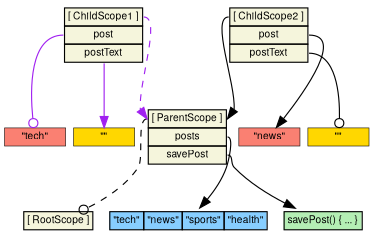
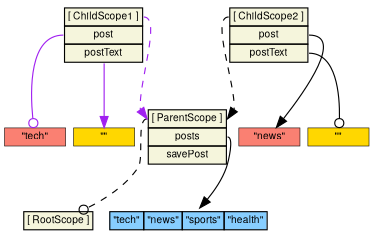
  digraph {
    nodesep=0.1
    rankdir=TB
    node [fontname="Helvetica,Sans" fontsize=9 margin="0.05, 0.04" penwidth=0.5 shape=plaintext]
    edge [arrowhead=normal color=black tailport=proto]
    n1 [height=0.2 label=<<table bgcolor="beige" border="0" cellborder="1" cellpadding="2" cellspacing="0">   <tr><td port="proto">[ RootScope ]</td></tr></table>>]
    n2 [height=0.2 label=<<table bgcolor="beige" border="0" cellborder="1" cellpadding="2" cellspacing="0">   <tr><td port="proto">[ ParentScope ]</td></tr>   <tr><td port="posts">posts</td></tr>   <tr><td port="savePost">savePost</td></tr>   </table>>]
    n3 [height=0.2 label=<<table bgcolor="skyblue1" border="0" cellborder="1" cellpadding="2" cellspacing="0">   <tr><td>"tech"</td><td>"news"</td><td>"sports"</td><td>"health"</td></tr></table>>]
-   n4 [height=0.2 label=<<table bgcolor="darkseagreen2" border="0" cellborder="1" cellpadding="2" cellspacing="0">   <tr><td>savePost() { ... }</td></tr></table>>]
    n5 [height=0.2 label=<<table bgcolor="beige" border="0" cellborder="1" cellpadding="2" cellspacing="0">   <tr><td port="proto">[ ChildScope1 ]</td></tr>   <tr><td port="post">post</td></tr>   <tr><td port="postText">postText</td></tr>   </table>>]
    n6 [fillcolor=salmon height=0.2 label="\"tech\"" shape=box style=filled]
    n7 [fillcolor=gold height=0.2 label="\"\"" shape=box style=filled]
    n8 [height=0.2 label=<<table bgcolor="beige" border="0" cellborder="1" cellpadding="2" cellspacing="0">   <tr><td port="proto">[ ChildScope2 ]</td></tr>   <tr><td port="post">post</td></tr>   <tr><td port="postText">postText</td></tr>   </table>>]
    n9 [fillcolor=salmon height=0.2 label="\"news\"" shape=box style=filled]
    n10 [fillcolor=gold height=0.2 label="\"\"" shape=box style=filled]
    n2 -> n1 [arrowhead=odot headport=proto style=dashed]
    n2 -> n3 [tailport=posts]
-   n2 -> n4 [tailport=savePost]
    n5 -> n2 [color=purple headport=proto style=dashed]
    n5 -> n6 [arrowhead=odot color=purple tailport=post]
    n5 -> n7 [color=purple tailport=postText]
-   n8 -> n2 [headport=proto style=solid]
+   n8 -> n2 [headport=proto style=dashed]
    n8 -> n9 [tailport=post]
    n8 -> n10 [arrowhead=odot tailport=postText]
  }
